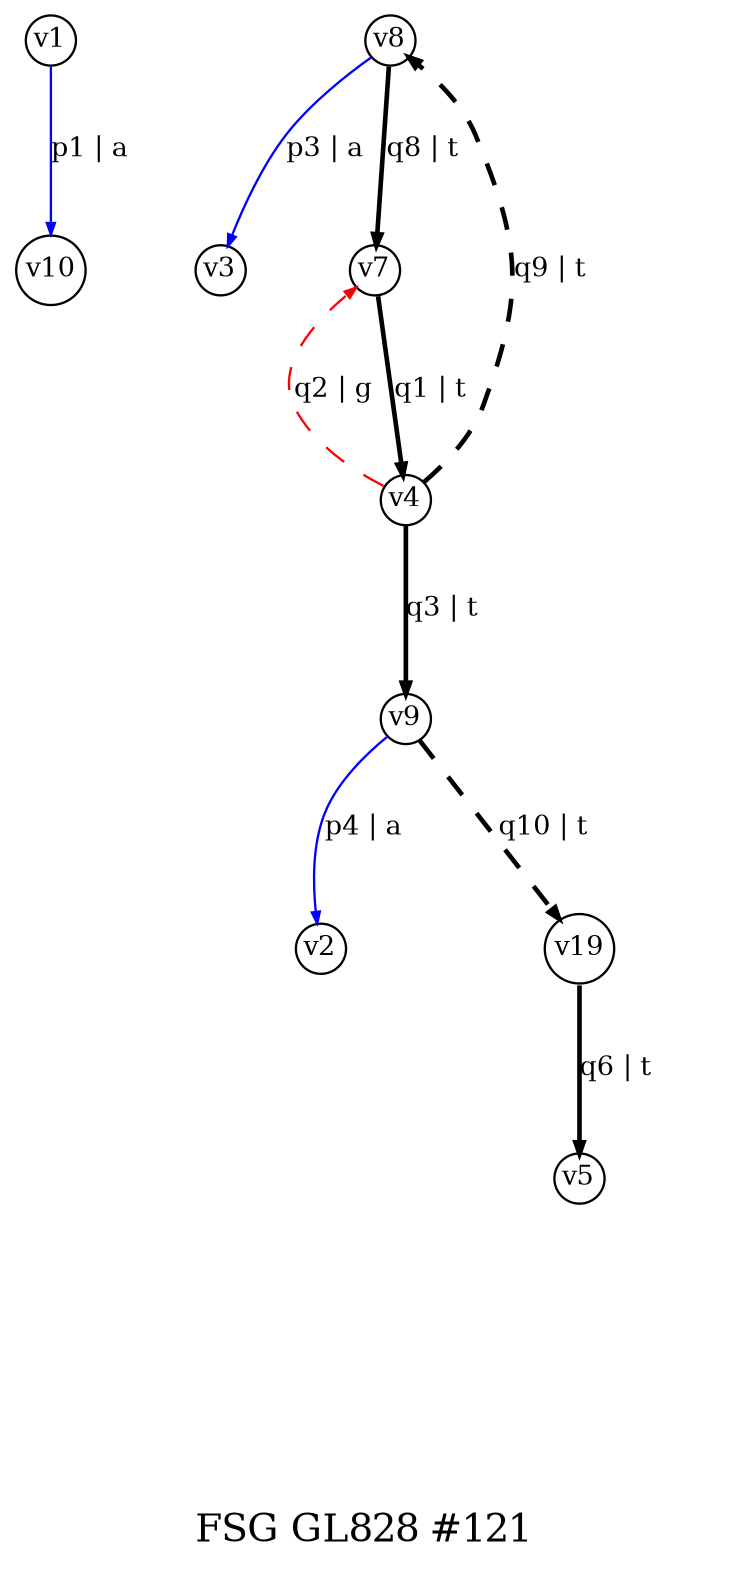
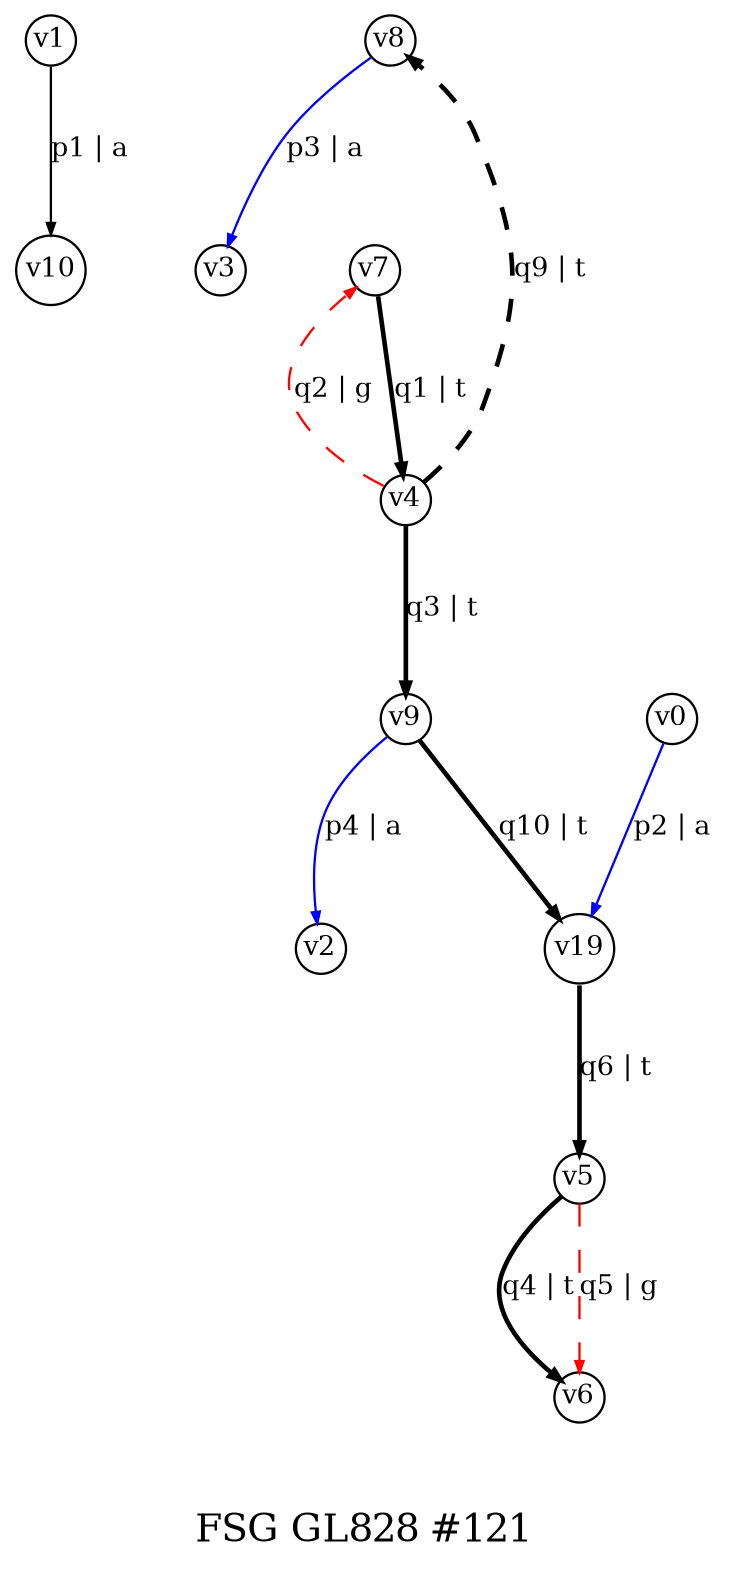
  digraph {
    fontsize=10
    label="FSG GL828 #121"
    noverlap=scale
    node [fontsize=7 margin=0 penwidth=0.6 shape=circle]
    edge [arrowsize=0.3 color=black fontsize=7 penwidth=1.2 style=solid]
    v1 [height=0.01]
    v10 [height=0.01]
    v8 [height=0.01]
    v3 [height=0.01]
    v7 [height=0.01]
+   v0 [height=0.01]
    n7 [height=0.01 label=v19]
    v5 [height=0.01]
+   v6 [height=0.01]
    v4 [height=0.01]
    v9 [height=0.01]
    v2 [height=0.01]
-   v1 -> v10 [color=blue label="p1 | a" penwidth=0.6]
+   v1 -> v10 [label="p1 | a" penwidth=0.6]
    v8 -> v3 [color=blue label="p3 | a" penwidth=0.6]
-   v8 -> v7 [label="q8 | t"]
    v7 -> v4 [label="q1 | t"]
+   v0 -> n7 [color=blue label="p2 | a" penwidth=0.6]
    n7 -> v5 [label="q6 | t"]
+   v5 -> v6 [label="q4 | t"]
+   v5 -> v6 [color=red label="q5 | g" penwidth=0.6 style=dashed]
    v4 -> v8 [label="q9 | t" style=dashed]
    v4 -> v7 [color=red label="q2 | g" penwidth=0.6 style=dashed]
    v4 -> v9 [label="q3 | t"]
-   v9 -> n7 [label="q10 | t" style=dashed]
+   v9 -> n7 [label="q10 | t"]
    v9 -> v2 [color=blue label="p4 | a" penwidth=0.6]
  }
